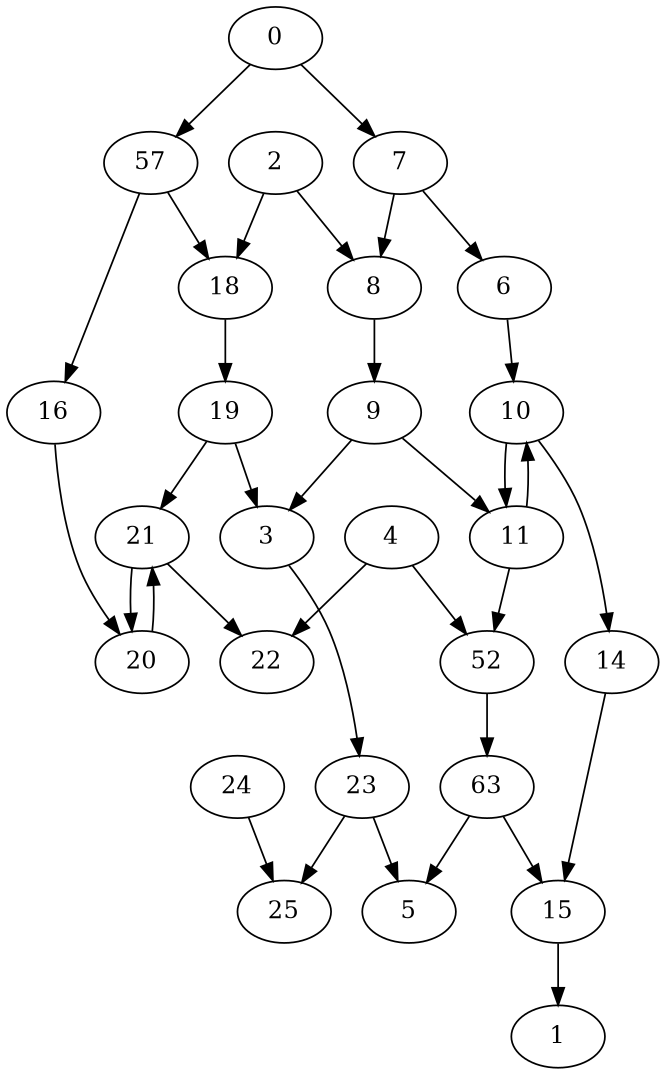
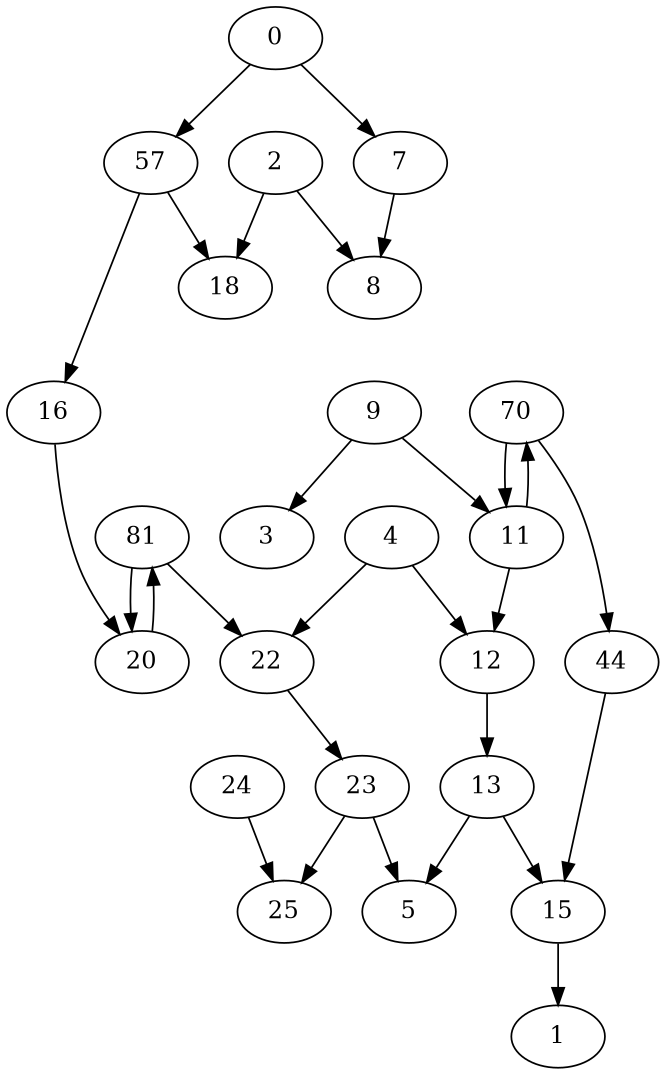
  digraph {
    24
    25
    23
    5
    22
    4
-   12 [label=52]
-   13 [label=63]
-   21
+   12
+   13
+   21 [label=81]
    20
-   19
    3
    18
    2
    8
    9
    n17 [label=57]
    16
    0
    7
-   6
    15
    1
-   14
+   14 [label=44]
    11
-   10
+   10 [label=70]
    24 -> 25
    23 -> 25
    23 -> 5
-   3 -> 23
+   22 -> 23
    4 -> 22
    4 -> 12
    12 -> 13
    13 -> 5
    13 -> 15
    21 -> 22
    21 -> 20
    20 -> 21
-   19 -> 21
-   19 -> 3
-   18 -> 19
    2 -> 18
    2 -> 8
-   8 -> 9
    9 -> 3
    9 -> 11
    n17 -> 18
    n17 -> 16
    16 -> 20
    0 -> n17
    0 -> 7
    7 -> 8
-   7 -> 6
-   6 -> 10
    15 -> 1
    14 -> 15
    11 -> 12
    11 -> 10
    10 -> 14
    10 -> 11
  }
